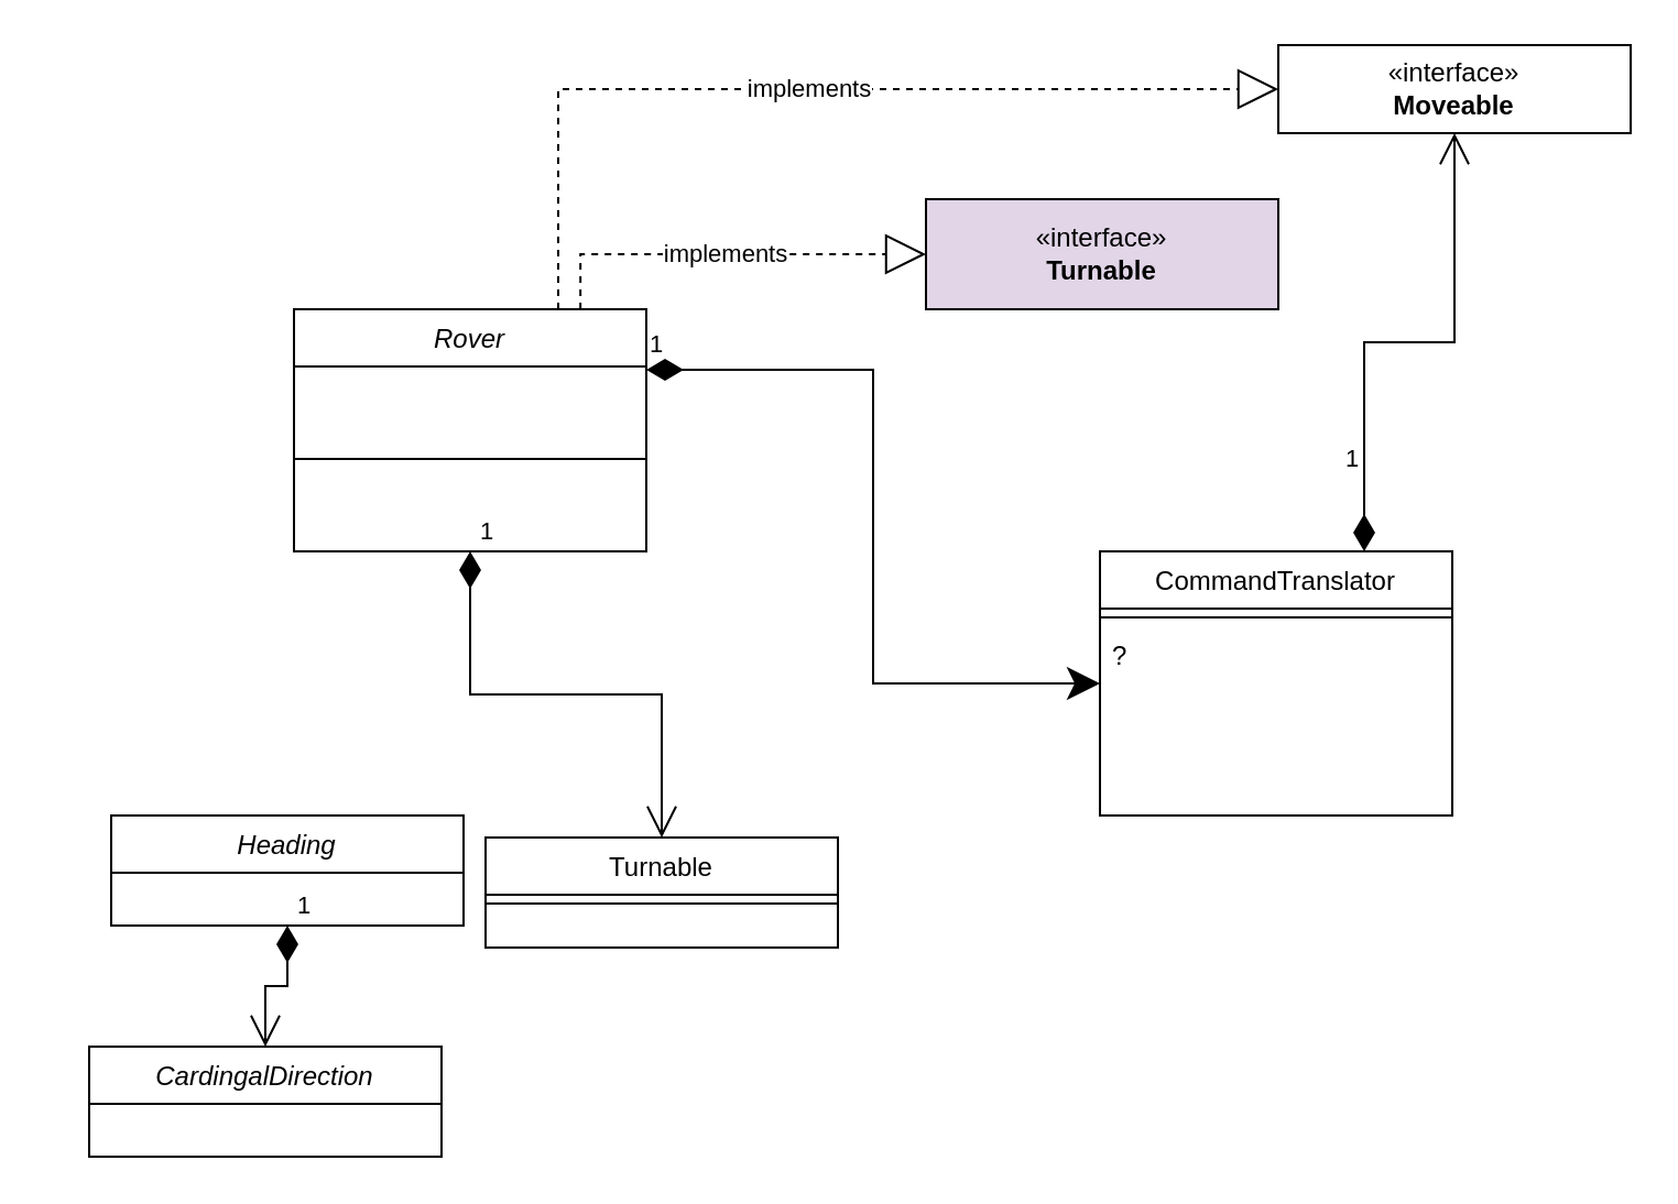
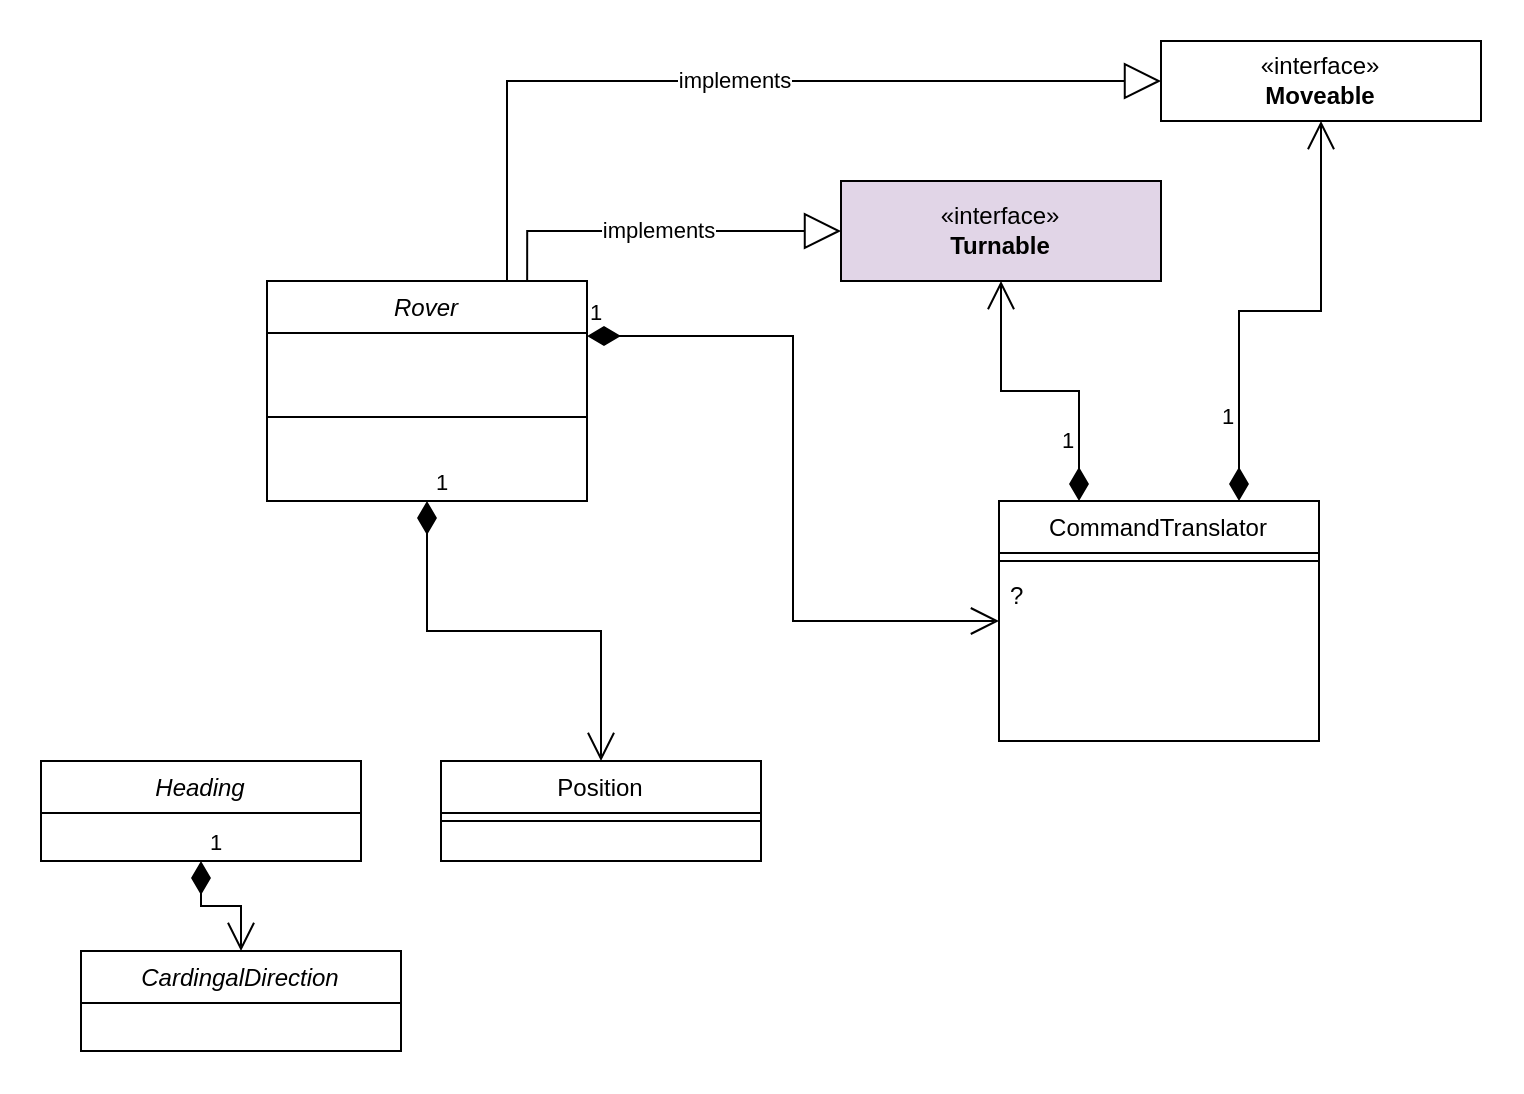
  <mxCell id="0" />
  <mxCell id="1" parent="0" />
  <mxCell id="2" value="Rover" style="swimlane;fontStyle=2;align=center;verticalAlign=top;childLayout=stackLayout;horizontal=1;startSize=26;horizontalStack=0;resizeParent=1;resizeLast=0;collapsible=1;marginBottom=0;rounded=0;shadow=0;strokeWidth=1;" parent="1" vertex="1"><mxGeometry x="133" y="140" width="160" height="110" as="geometry"><mxRectangle x="230" y="140" width="160" height="26" as="alternateBounds" /></mxGeometry></mxCell>
  <mxCell id="3" value="" style="line;html=1;strokeWidth=1;align=left;verticalAlign=middle;spacingTop=-1;spacingLeft=3;spacingRight=3;rotatable=0;labelPosition=right;points=[];portConstraint=eastwest;" parent="2" vertex="1"><mxGeometry y="26" width="160" height="84" as="geometry" /></mxCell>
- <mxCell id="4" value="Turnable" style="swimlane;fontStyle=0;align=center;verticalAlign=top;childLayout=stackLayout;horizontal=1;startSize=26;horizontalStack=0;resizeParent=1;resizeLast=0;collapsible=1;marginBottom=0;rounded=0;shadow=0;strokeWidth=1;" parent="1" vertex="1"><mxGeometry x="220" y="380" width="160" height="50" as="geometry"><mxRectangle x="550" y="140" width="160" height="26" as="alternateBounds" /></mxGeometry></mxCell>
+ <mxCell id="4" value="Position" style="swimlane;fontStyle=0;align=center;verticalAlign=top;childLayout=stackLayout;horizontal=1;startSize=26;horizontalStack=0;resizeParent=1;resizeLast=0;collapsible=1;marginBottom=0;rounded=0;shadow=0;strokeWidth=1;" parent="1" vertex="1"><mxGeometry x="220" y="380" width="160" height="50" as="geometry"><mxRectangle x="550" y="140" width="160" height="26" as="alternateBounds" /></mxGeometry></mxCell>
  <mxCell id="5" value="" style="line;html=1;strokeWidth=1;align=left;verticalAlign=middle;spacingTop=-1;spacingLeft=3;spacingRight=3;rotatable=0;labelPosition=right;points=[];portConstraint=eastwest;" parent="4" vertex="1"><mxGeometry y="26" width="160" height="8" as="geometry" /></mxCell>
  <mxCell id="6" value="1" style="endArrow=open;html=1;endSize=12;startArrow=diamondThin;startSize=14;startFill=1;edgeStyle=orthogonalEdgeStyle;align=left;verticalAlign=bottom;rounded=0;exitX=0.5;exitY=1;exitDx=0;exitDy=0;" parent="1" source="2" target="4" edge="1"><mxGeometry x="-1" y="3" relative="1" as="geometry"><mxPoint x="129" y="540" as="sourcePoint" /><mxPoint x="289" y="540" as="targetPoint" /></mxGeometry></mxCell>
- <mxCell id="7" value="Heading" style="swimlane;fontStyle=2;align=center;verticalAlign=top;childLayout=stackLayout;horizontal=1;startSize=26;horizontalStack=0;resizeParent=1;resizeLast=0;collapsible=1;marginBottom=0;rounded=0;shadow=0;strokeWidth=1;" parent="1" vertex="1"><mxGeometry x="50" y="370" width="160" height="50" as="geometry"><mxRectangle x="230" y="140" width="160" height="26" as="alternateBounds" /></mxGeometry></mxCell>
+ <mxCell id="7" value="Heading" style="swimlane;fontStyle=2;align=center;verticalAlign=top;childLayout=stackLayout;horizontal=1;startSize=26;horizontalStack=0;resizeParent=1;resizeLast=0;collapsible=1;marginBottom=0;rounded=0;shadow=0;strokeWidth=1;" parent="1" vertex="1"><mxGeometry x="20" y="380" width="160" height="50" as="geometry"><mxRectangle x="230" y="140" width="160" height="26" as="alternateBounds" /></mxGeometry></mxCell>
  <mxCell id="8" value="CommandTranslator" style="swimlane;fontStyle=0;align=center;verticalAlign=top;childLayout=stackLayout;horizontal=1;startSize=26;horizontalStack=0;resizeParent=1;resizeLast=0;collapsible=1;marginBottom=0;rounded=0;shadow=0;strokeWidth=1;" parent="1" vertex="1"><mxGeometry x="499" y="250" width="160" height="120" as="geometry"><mxRectangle x="550" y="140" width="160" height="26" as="alternateBounds" /></mxGeometry></mxCell>
  <mxCell id="9" value="" style="line;html=1;strokeWidth=1;align=left;verticalAlign=middle;spacingTop=-1;spacingLeft=3;spacingRight=3;rotatable=0;labelPosition=right;points=[];portConstraint=eastwest;" parent="8" vertex="1"><mxGeometry y="26" width="160" height="8" as="geometry" /></mxCell>
  <mxCell id="10" value="?" style="text;align=left;verticalAlign=top;spacingLeft=4;spacingRight=4;overflow=hidden;rotatable=0;points=[[0,0.5],[1,0.5]];portConstraint=eastwest;" parent="8" vertex="1"><mxGeometry y="34" width="160" height="26" as="geometry" /></mxCell>
  <mxCell id="11" value="«interface»&lt;br&gt;&lt;b&gt;Turnable&lt;/b&gt;" style="html=1;whiteSpace=wrap;fillColor=#e1d5e7;" parent="1" vertex="1"><mxGeometry x="420" y="90" width="160" height="50" as="geometry" /></mxCell>
- <mxCell id="12" value="implements" style="endArrow=block;endSize=16;endFill=0;html=1;rounded=0;exitX=0.813;exitY=0;exitDx=0;exitDy=0;exitPerimeter=0;entryX=0;entryY=0.5;entryDx=0;entryDy=0;edgeStyle=orthogonalEdgeStyle;dashed=1;" parent="1" source="2" target="11" edge="1"><mxGeometry width="160" relative="1" as="geometry"><mxPoint x="329" y="180" as="sourcePoint" /><mxPoint x="489" y="180" as="targetPoint" /></mxGeometry></mxCell>
- <mxCell id="13" value="1" style="endArrow=classic;html=1;endSize=12;startArrow=diamondThin;startSize=14;startFill=1;edgeStyle=orthogonalEdgeStyle;align=left;verticalAlign=bottom;rounded=0;exitX=1;exitY=0.25;exitDx=0;exitDy=0;entryX=0;entryY=0.5;entryDx=0;entryDy=0;" parent="1" source="2" target="8" edge="1"><mxGeometry x="-1" y="3" relative="1" as="geometry"><mxPoint x="299" y="240" as="sourcePoint" /><mxPoint x="459" y="240" as="targetPoint" /></mxGeometry></mxCell>
+ <mxCell id="12" value="implements" style="endArrow=block;endSize=16;endFill=0;html=1;rounded=0;exitX=0.813;exitY=0;exitDx=0;exitDy=0;exitPerimeter=0;entryX=0;entryY=0.5;entryDx=0;entryDy=0;edgeStyle=orthogonalEdgeStyle;" parent="1" source="2" target="11" edge="1"><mxGeometry width="160" relative="1" as="geometry"><mxPoint x="329" y="180" as="sourcePoint" /><mxPoint x="489" y="180" as="targetPoint" /></mxGeometry></mxCell>
+ <mxCell id="13" value="1" style="endArrow=open;html=1;endSize=12;startArrow=diamondThin;startSize=14;startFill=1;edgeStyle=orthogonalEdgeStyle;align=left;verticalAlign=bottom;rounded=0;exitX=1;exitY=0.25;exitDx=0;exitDy=0;entryX=0;entryY=0.5;entryDx=0;entryDy=0;" parent="1" source="2" target="8" edge="1"><mxGeometry x="-1" y="3" relative="1" as="geometry"><mxPoint x="299" y="240" as="sourcePoint" /><mxPoint x="459" y="240" as="targetPoint" /></mxGeometry></mxCell>
+ <mxCell id="14" value="1" style="endArrow=open;html=1;endSize=12;startArrow=diamondThin;startSize=14;startFill=1;edgeStyle=orthogonalEdgeStyle;align=left;verticalAlign=bottom;rounded=0;exitX=0.25;exitY=0;exitDx=0;exitDy=0;entryX=0.5;entryY=1;entryDx=0;entryDy=0;" parent="1" source="8" target="11" edge="1"><mxGeometry x="-0.714" y="10" relative="1" as="geometry"><mxPoint x="559" y="430" as="sourcePoint" /><mxPoint x="765" y="552" as="targetPoint" /><mxPoint as="offset" /></mxGeometry></mxCell>
  <mxCell id="15" value="«interface»&lt;br&gt;&lt;b&gt;Moveable&lt;/b&gt;" style="html=1;whiteSpace=wrap;" parent="1" vertex="1"><mxGeometry x="580" y="20" width="160" height="40" as="geometry" /></mxCell>
  <mxCell id="16" value="1" style="endArrow=open;html=1;endSize=12;startArrow=diamondThin;startSize=14;startFill=1;edgeStyle=orthogonalEdgeStyle;align=left;verticalAlign=bottom;rounded=0;exitX=0.75;exitY=0;exitDx=0;exitDy=0;entryX=0.5;entryY=1;entryDx=0;entryDy=0;" parent="1" source="8" target="15" edge="1"><mxGeometry x="-0.714" y="10" relative="1" as="geometry"><mxPoint x="549" y="290" as="sourcePoint" /><mxPoint x="510" y="150" as="targetPoint" /><mxPoint as="offset" /></mxGeometry></mxCell>
- <mxCell id="17" value="implements" style="endArrow=block;endSize=16;endFill=0;html=1;rounded=0;exitX=0.75;exitY=0;exitDx=0;exitDy=0;edgeStyle=orthogonalEdgeStyle;entryX=0;entryY=0.5;entryDx=0;entryDy=0;dashed=1;" parent="1" source="2" target="15" edge="1"><mxGeometry width="160" relative="1" as="geometry"><mxPoint x="273" y="150" as="sourcePoint" /><mxPoint x="430" y="30" as="targetPoint" /></mxGeometry></mxCell>
+ <mxCell id="17" value="implements" style="endArrow=block;endSize=16;endFill=0;html=1;rounded=0;exitX=0.75;exitY=0;exitDx=0;exitDy=0;edgeStyle=orthogonalEdgeStyle;entryX=0;entryY=0.5;entryDx=0;entryDy=0;" parent="1" source="2" target="15" edge="1"><mxGeometry width="160" relative="1" as="geometry"><mxPoint x="273" y="150" as="sourcePoint" /><mxPoint x="430" y="30" as="targetPoint" /></mxGeometry></mxCell>
  <mxCell id="18" value="CardingalDirection" style="swimlane;fontStyle=2;align=center;verticalAlign=top;childLayout=stackLayout;horizontal=1;startSize=26;horizontalStack=0;resizeParent=1;resizeLast=0;collapsible=1;marginBottom=0;rounded=0;shadow=0;strokeWidth=1;" parent="1" vertex="1"><mxGeometry x="40" y="475" width="160" height="50" as="geometry"><mxRectangle x="230" y="140" width="160" height="26" as="alternateBounds" /></mxGeometry></mxCell>
  <mxCell id="19" value="1" style="endArrow=open;html=1;endSize=12;startArrow=diamondThin;startSize=14;startFill=1;edgeStyle=orthogonalEdgeStyle;align=left;verticalAlign=bottom;rounded=0;exitX=0.5;exitY=1;exitDx=0;exitDy=0;entryX=0.5;entryY=0;entryDx=0;entryDy=0;" parent="1" source="7" target="18" edge="1"><mxGeometry x="-1" y="3" relative="1" as="geometry"><mxPoint x="183" y="260" as="sourcePoint" /><mxPoint x="110" y="410" as="targetPoint" /></mxGeometry></mxCell>
